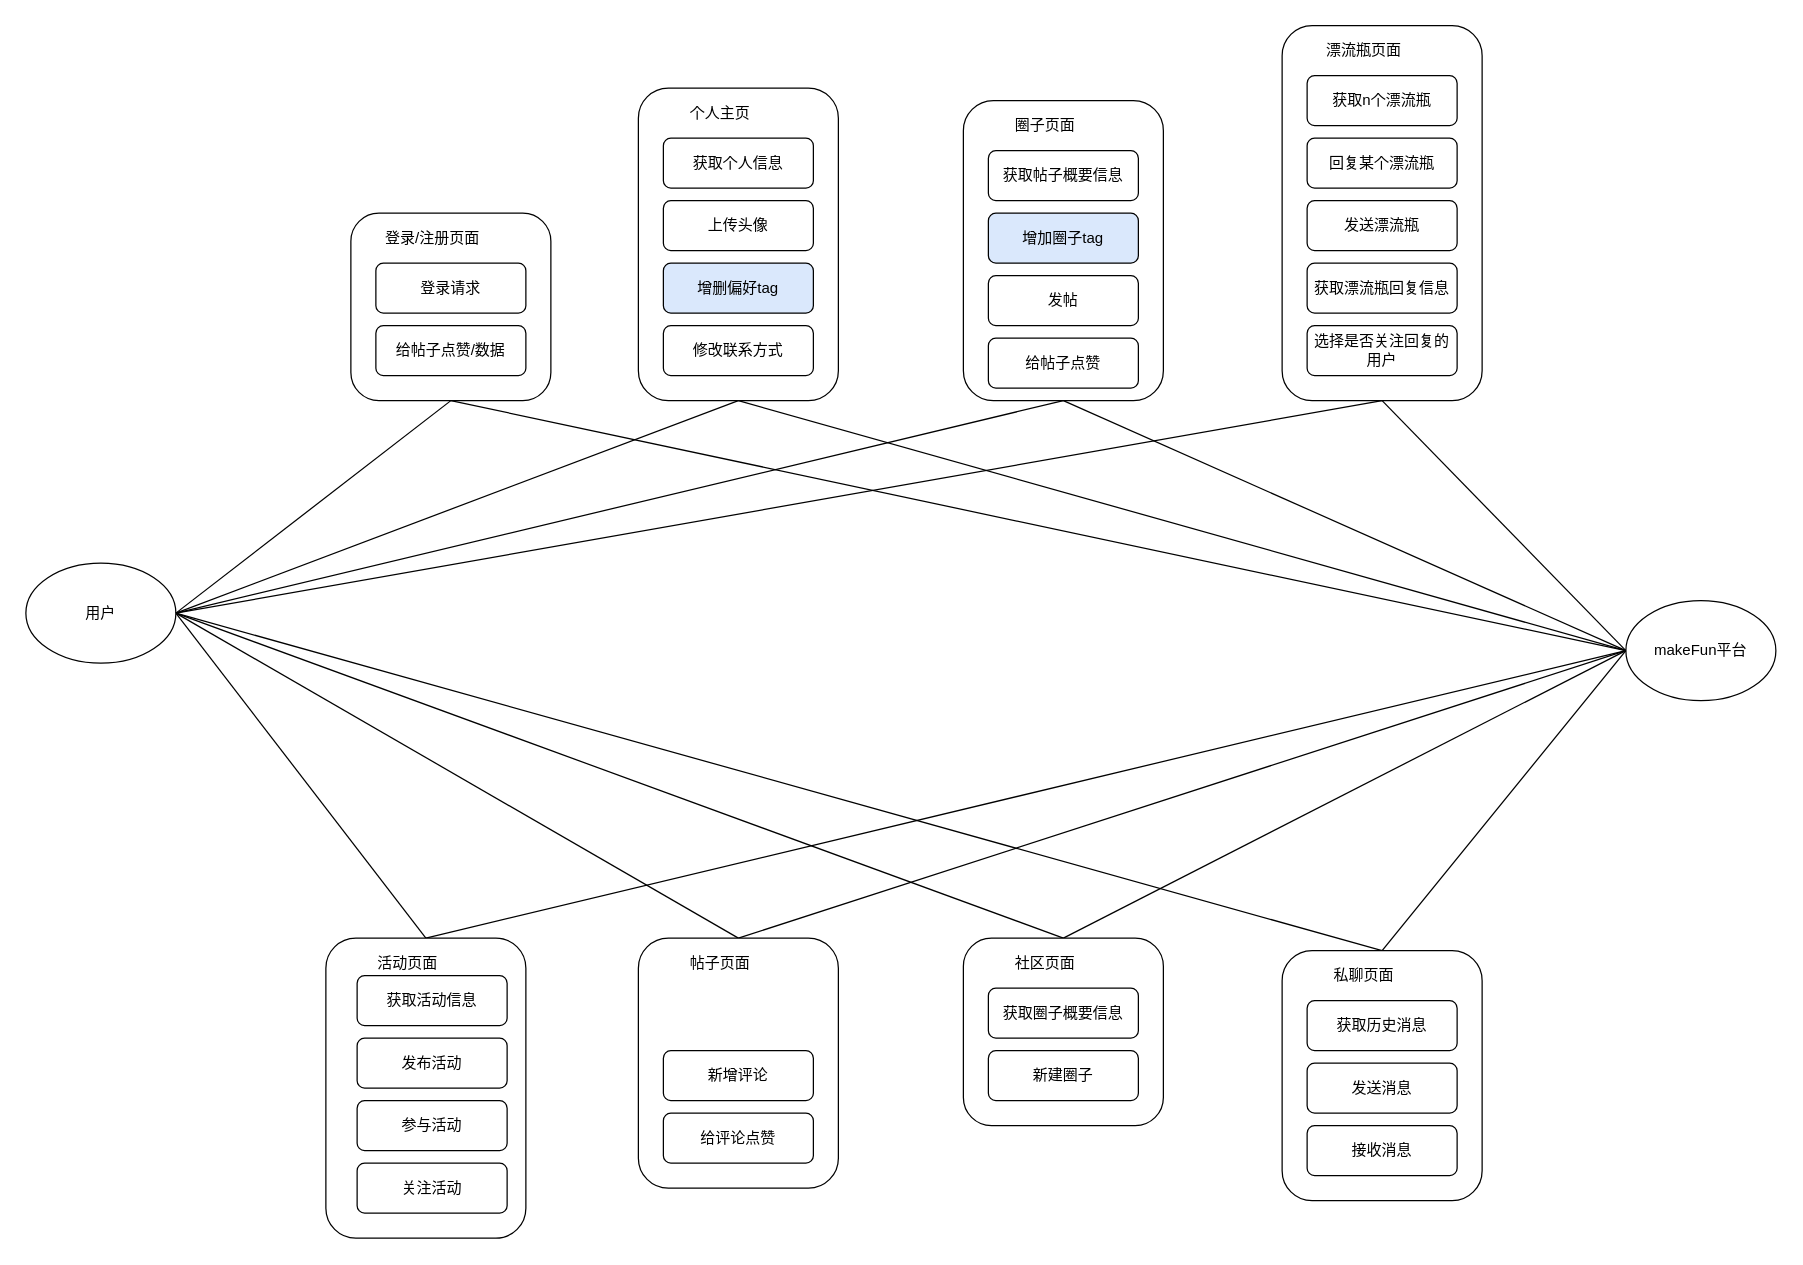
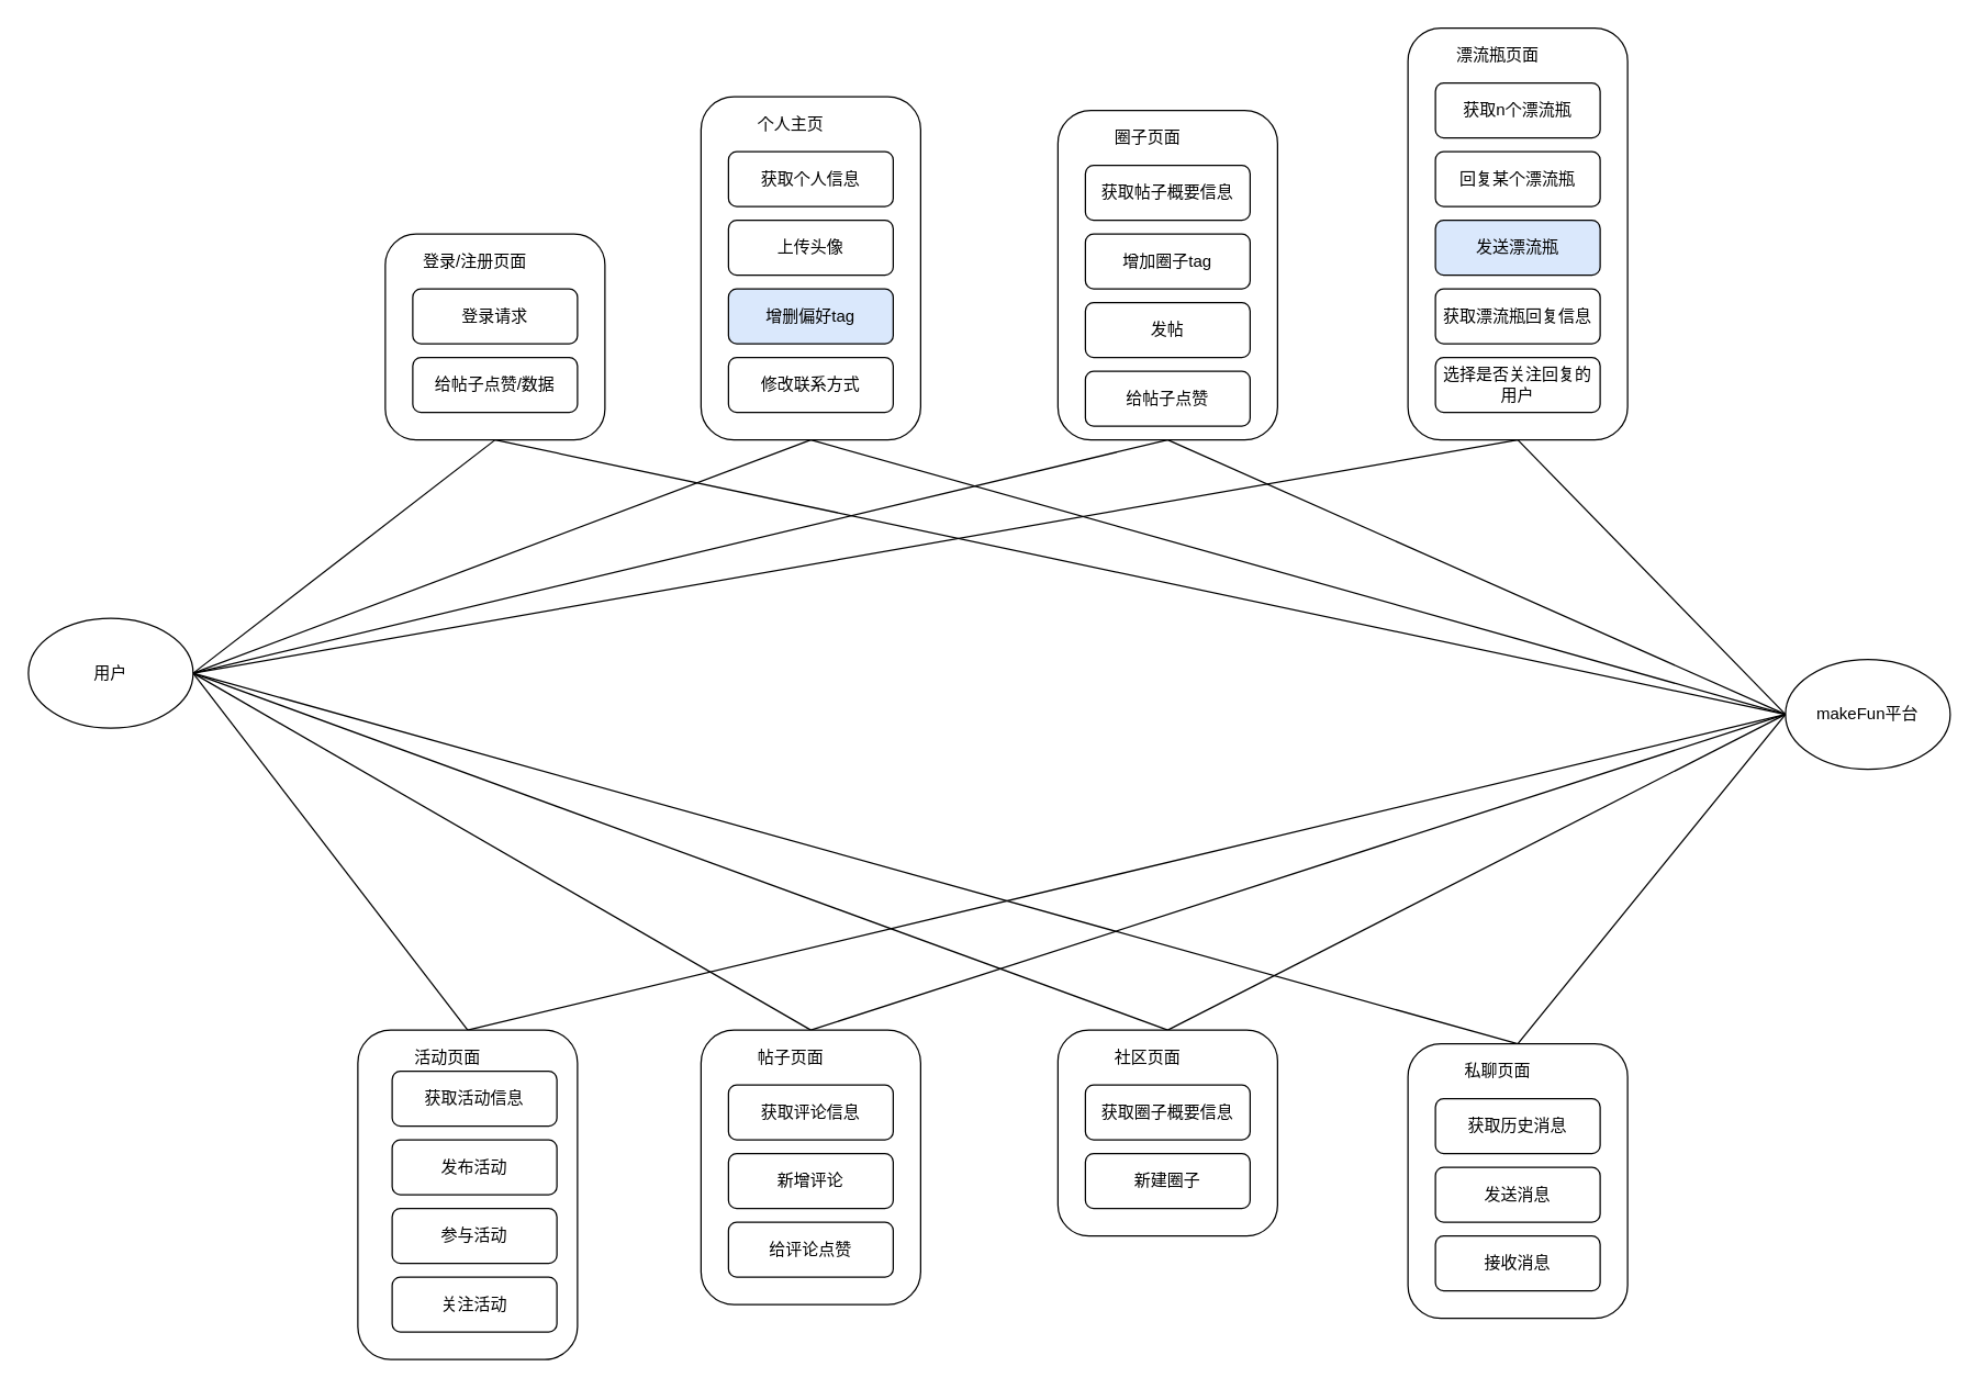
  <mxCell id="0" />
  <mxCell id="1" parent="0" />
  <mxCell id="2" style="edgeStyle=none;rounded=0;orthogonalLoop=1;jettySize=auto;html=1;exitX=1;exitY=0.5;exitDx=0;exitDy=0;entryX=0.5;entryY=0;entryDx=0;entryDy=0;endArrow=none;endFill=0;" edge="1" parent="1" source="6" target="57"><mxGeometry relative="1" as="geometry" /></mxCell>
  <mxCell id="3" style="edgeStyle=none;rounded=0;orthogonalLoop=1;jettySize=auto;html=1;exitX=1;exitY=0.5;exitDx=0;exitDy=0;entryX=0.5;entryY=0;entryDx=0;entryDy=0;endArrow=none;endFill=0;" edge="1" parent="1" source="6" target="36"><mxGeometry relative="1" as="geometry" /></mxCell>
  <mxCell id="4" style="edgeStyle=none;rounded=0;orthogonalLoop=1;jettySize=auto;html=1;exitX=1;exitY=0.5;exitDx=0;exitDy=0;entryX=0.5;entryY=0;entryDx=0;entryDy=0;endArrow=none;endFill=0;" edge="1" parent="1" source="6" target="24"><mxGeometry relative="1" as="geometry" /></mxCell>
  <mxCell id="5" style="edgeStyle=none;rounded=0;orthogonalLoop=1;jettySize=auto;html=1;exitX=1;exitY=0.5;exitDx=0;exitDy=0;entryX=0.5;entryY=0;entryDx=0;entryDy=0;endArrow=none;endFill=0;" edge="1" parent="1" source="6" target="52"><mxGeometry relative="1" as="geometry" /></mxCell>
  <mxCell id="6" value="用户" style="ellipse;whiteSpace=wrap;html=1;" vertex="1" parent="1"><mxGeometry x="20" y="450" width="120" height="80" as="geometry" /></mxCell>
  <mxCell id="7" style="edgeStyle=none;rounded=0;orthogonalLoop=1;jettySize=auto;html=1;exitX=0;exitY=0.5;exitDx=0;exitDy=0;entryX=0.5;entryY=0;entryDx=0;entryDy=0;endArrow=none;endFill=0;" edge="1" parent="1" source="8" target="57"><mxGeometry relative="1" as="geometry" /></mxCell>
  <mxCell id="8" value="makeFun平台" style="ellipse;whiteSpace=wrap;html=1;" vertex="1" parent="1"><mxGeometry x="1300" y="480" width="120" height="80" as="geometry" /></mxCell>
  <mxCell id="9" style="edgeStyle=none;rounded=0;orthogonalLoop=1;jettySize=auto;html=1;exitX=0.5;exitY=1;exitDx=0;exitDy=0;endArrow=none;endFill=0;" edge="1" parent="1" source="11"><mxGeometry relative="1" as="geometry"><mxPoint x="140" y="490" as="targetPoint" /></mxGeometry></mxCell>
  <mxCell id="10" style="edgeStyle=none;rounded=0;orthogonalLoop=1;jettySize=auto;html=1;exitX=0.5;exitY=1;exitDx=0;exitDy=0;entryX=0;entryY=0.5;entryDx=0;entryDy=0;endArrow=none;endFill=0;" edge="1" parent="1" source="11" target="8"><mxGeometry relative="1" as="geometry" /></mxCell>
  <mxCell id="11" value="" style="rounded=1;whiteSpace=wrap;html=1;" vertex="1" parent="1"><mxGeometry x="280" y="170" width="160" height="150" as="geometry" /></mxCell>
  <mxCell id="12" value="登录请求" style="rounded=1;whiteSpace=wrap;html=1;" vertex="1" parent="1"><mxGeometry x="300" y="210" width="120" height="40" as="geometry" /></mxCell>
  <mxCell id="13" value="给帖子点赞/数据" style="rounded=1;whiteSpace=wrap;html=1;" vertex="1" parent="1"><mxGeometry x="300" y="260" width="120" height="40" as="geometry" /></mxCell>
  <mxCell id="14" value="登录/注册页面" style="text;html=1;align=center;verticalAlign=middle;resizable=0;points=[];autosize=1;strokeColor=none;fillColor=none;" vertex="1" parent="1"><mxGeometry x="300" y="180" width="90" height="20" as="geometry" /></mxCell>
  <mxCell id="15" style="edgeStyle=none;rounded=0;orthogonalLoop=1;jettySize=auto;html=1;exitX=0.5;exitY=1;exitDx=0;exitDy=0;entryX=1;entryY=0.5;entryDx=0;entryDy=0;endArrow=none;endFill=0;" edge="1" parent="1" source="17" target="6"><mxGeometry relative="1" as="geometry" /></mxCell>
  <mxCell id="16" style="edgeStyle=none;rounded=0;orthogonalLoop=1;jettySize=auto;html=1;exitX=0.5;exitY=1;exitDx=0;exitDy=0;entryX=0;entryY=0.5;entryDx=0;entryDy=0;endArrow=none;endFill=0;" edge="1" parent="1" source="17" target="8"><mxGeometry relative="1" as="geometry" /></mxCell>
  <mxCell id="17" value="" style="rounded=1;whiteSpace=wrap;html=1;" vertex="1" parent="1"><mxGeometry x="510" y="70" width="160" height="250" as="geometry" /></mxCell>
  <mxCell id="18" value="获取个人信息" style="rounded=1;whiteSpace=wrap;html=1;" vertex="1" parent="1"><mxGeometry x="530" y="110" width="120" height="40" as="geometry" /></mxCell>
  <mxCell id="19" value="上传头像" style="rounded=1;whiteSpace=wrap;html=1;" vertex="1" parent="1"><mxGeometry x="530" y="160" width="120" height="40" as="geometry" /></mxCell>
  <mxCell id="20" value="个人主页" style="text;html=1;align=center;verticalAlign=middle;resizable=0;points=[];autosize=1;strokeColor=none;fillColor=none;" vertex="1" parent="1"><mxGeometry x="545" y="80" width="60" height="20" as="geometry" /></mxCell>
  <mxCell id="21" value="增删偏好tag" style="rounded=1;whiteSpace=wrap;html=1;fillColor=#dae8fc;" vertex="1" parent="1"><mxGeometry x="530" y="210" width="120" height="40" as="geometry" /></mxCell>
  <mxCell id="22" value="修改联系方式" style="rounded=1;whiteSpace=wrap;html=1;" vertex="1" parent="1"><mxGeometry x="530" y="260" width="120" height="40" as="geometry" /></mxCell>
  <mxCell id="23" style="edgeStyle=none;rounded=0;orthogonalLoop=1;jettySize=auto;html=1;exitX=0.5;exitY=0;exitDx=0;exitDy=0;entryX=0;entryY=0.5;entryDx=0;entryDy=0;endArrow=none;endFill=0;" edge="1" parent="1" source="24" target="8"><mxGeometry relative="1" as="geometry" /></mxCell>
  <mxCell id="24" value="" style="rounded=1;whiteSpace=wrap;html=1;" vertex="1" parent="1"><mxGeometry x="770" y="750" width="160" height="150" as="geometry" /></mxCell>
  <mxCell id="25" value="获取圈子概要信息" style="rounded=1;whiteSpace=wrap;html=1;" vertex="1" parent="1"><mxGeometry x="790" y="790" width="120" height="40" as="geometry" /></mxCell>
  <mxCell id="26" value="社区页面" style="text;html=1;align=center;verticalAlign=middle;resizable=0;points=[];autosize=1;strokeColor=none;fillColor=none;" vertex="1" parent="1"><mxGeometry x="805" y="760" width="60" height="20" as="geometry" /></mxCell>
  <mxCell id="27" style="edgeStyle=none;rounded=0;orthogonalLoop=1;jettySize=auto;html=1;exitX=0.5;exitY=1;exitDx=0;exitDy=0;entryX=1;entryY=0.5;entryDx=0;entryDy=0;endArrow=none;endFill=0;" edge="1" parent="1" source="29" target="6"><mxGeometry relative="1" as="geometry" /></mxCell>
  <mxCell id="28" style="edgeStyle=none;rounded=0;orthogonalLoop=1;jettySize=auto;html=1;exitX=0.5;exitY=1;exitDx=0;exitDy=0;entryX=0;entryY=0.5;entryDx=0;entryDy=0;endArrow=none;endFill=0;" edge="1" parent="1" source="29" target="8"><mxGeometry relative="1" as="geometry" /></mxCell>
  <mxCell id="29" value="" style="rounded=1;whiteSpace=wrap;html=1;" vertex="1" parent="1"><mxGeometry x="770" y="80" width="160" height="240" as="geometry" /></mxCell>
  <mxCell id="30" value="获取帖子概要信息" style="rounded=1;whiteSpace=wrap;html=1;" vertex="1" parent="1"><mxGeometry x="790" y="120" width="120" height="40" as="geometry" /></mxCell>
- <mxCell id="31" value="增加圈子tag" style="rounded=1;whiteSpace=wrap;html=1;fillColor=#dae8fc;" vertex="1" parent="1"><mxGeometry x="790" y="170" width="120" height="40" as="geometry" /></mxCell>
+ <mxCell id="31" value="增加圈子tag" style="rounded=1;whiteSpace=wrap;html=1;" vertex="1" parent="1"><mxGeometry x="790" y="170" width="120" height="40" as="geometry" /></mxCell>
  <mxCell id="32" value="圈子页面" style="text;html=1;align=center;verticalAlign=middle;resizable=0;points=[];autosize=1;strokeColor=none;fillColor=none;" vertex="1" parent="1"><mxGeometry x="805" y="90" width="60" height="20" as="geometry" /></mxCell>
  <mxCell id="33" value="新建圈子" style="rounded=1;whiteSpace=wrap;html=1;" vertex="1" parent="1"><mxGeometry x="790" y="840" width="120" height="40" as="geometry" /></mxCell>
  <mxCell id="34" value="发帖" style="rounded=1;whiteSpace=wrap;html=1;" vertex="1" parent="1"><mxGeometry x="790" y="220" width="120" height="40" as="geometry" /></mxCell>
  <mxCell id="35" style="edgeStyle=none;rounded=0;orthogonalLoop=1;jettySize=auto;html=1;exitX=0.5;exitY=0;exitDx=0;exitDy=0;entryX=0;entryY=0.5;entryDx=0;entryDy=0;endArrow=none;endFill=0;" edge="1" parent="1" source="36" target="8"><mxGeometry relative="1" as="geometry" /></mxCell>
  <mxCell id="36" value="" style="rounded=1;whiteSpace=wrap;html=1;" vertex="1" parent="1"><mxGeometry x="510" y="750" width="160" height="200" as="geometry" /></mxCell>
+ <mxCell id="37" value="获取评论信息" style="rounded=1;whiteSpace=wrap;html=1;" vertex="1" parent="1"><mxGeometry x="530" y="790" width="120" height="40" as="geometry" /></mxCell>
  <mxCell id="38" value="新增评论" style="rounded=1;whiteSpace=wrap;html=1;" vertex="1" parent="1"><mxGeometry x="530" y="840" width="120" height="40" as="geometry" /></mxCell>
  <mxCell id="39" value="帖子页面" style="text;html=1;align=center;verticalAlign=middle;resizable=0;points=[];autosize=1;strokeColor=none;fillColor=none;" vertex="1" parent="1"><mxGeometry x="545" y="760" width="60" height="20" as="geometry" /></mxCell>
  <mxCell id="40" value="给评论点赞" style="rounded=1;whiteSpace=wrap;html=1;" vertex="1" parent="1"><mxGeometry x="530" y="890" width="120" height="40" as="geometry" /></mxCell>
  <mxCell id="41" value="给帖子点赞" style="rounded=1;whiteSpace=wrap;html=1;" vertex="1" parent="1"><mxGeometry x="790" y="270" width="120" height="40" as="geometry" /></mxCell>
  <mxCell id="42" style="edgeStyle=none;rounded=0;orthogonalLoop=1;jettySize=auto;html=1;exitX=0.5;exitY=1;exitDx=0;exitDy=0;entryX=1;entryY=0.5;entryDx=0;entryDy=0;endArrow=none;endFill=0;" edge="1" parent="1" source="44" target="6"><mxGeometry relative="1" as="geometry" /></mxCell>
  <mxCell id="43" style="edgeStyle=none;rounded=0;orthogonalLoop=1;jettySize=auto;html=1;exitX=0.5;exitY=1;exitDx=0;exitDy=0;entryX=0;entryY=0.5;entryDx=0;entryDy=0;endArrow=none;endFill=0;" edge="1" parent="1" source="44" target="8"><mxGeometry relative="1" as="geometry" /></mxCell>
  <mxCell id="44" value="" style="rounded=1;whiteSpace=wrap;html=1;" vertex="1" parent="1"><mxGeometry x="1025" y="20" width="160" height="300" as="geometry" /></mxCell>
  <mxCell id="45" value="获取n个漂流瓶" style="rounded=1;whiteSpace=wrap;html=1;" vertex="1" parent="1"><mxGeometry x="1045" y="60" width="120" height="40" as="geometry" /></mxCell>
  <mxCell id="46" value="回复某个漂流瓶" style="rounded=1;whiteSpace=wrap;html=1;" vertex="1" parent="1"><mxGeometry x="1045" y="110" width="120" height="40" as="geometry" /></mxCell>
  <mxCell id="47" value="漂流瓶页面" style="text;html=1;align=center;verticalAlign=middle;resizable=0;points=[];autosize=1;strokeColor=none;fillColor=none;" vertex="1" parent="1"><mxGeometry x="1050" y="30" width="80" height="20" as="geometry" /></mxCell>
- <mxCell id="48" value="发送漂流瓶" style="rounded=1;whiteSpace=wrap;html=1;" vertex="1" parent="1"><mxGeometry x="1045" y="160" width="120" height="40" as="geometry" /></mxCell>
+ <mxCell id="48" value="发送漂流瓶" style="rounded=1;whiteSpace=wrap;html=1;fillColor=#dae8fc;" vertex="1" parent="1"><mxGeometry x="1045" y="160" width="120" height="40" as="geometry" /></mxCell>
  <mxCell id="49" value="获取漂流瓶回复信息" style="rounded=1;whiteSpace=wrap;html=1;" vertex="1" parent="1"><mxGeometry x="1045" y="210" width="120" height="40" as="geometry" /></mxCell>
  <mxCell id="50" value="选择是否关注回复的用户" style="rounded=1;whiteSpace=wrap;html=1;" vertex="1" parent="1"><mxGeometry x="1045" y="260" width="120" height="40" as="geometry" /></mxCell>
  <mxCell id="51" style="edgeStyle=none;rounded=0;orthogonalLoop=1;jettySize=auto;html=1;exitX=0.5;exitY=0;exitDx=0;exitDy=0;entryX=0;entryY=0.5;entryDx=0;entryDy=0;endArrow=none;endFill=0;" edge="1" parent="1" source="52" target="8"><mxGeometry relative="1" as="geometry" /></mxCell>
  <mxCell id="52" value="" style="rounded=1;whiteSpace=wrap;html=1;" vertex="1" parent="1"><mxGeometry x="1025" y="760" width="160" height="200" as="geometry" /></mxCell>
  <mxCell id="53" value="获取历史消息" style="rounded=1;whiteSpace=wrap;html=1;" vertex="1" parent="1"><mxGeometry x="1045" y="800" width="120" height="40" as="geometry" /></mxCell>
  <mxCell id="54" value="发送消息" style="rounded=1;whiteSpace=wrap;html=1;" vertex="1" parent="1"><mxGeometry x="1045" y="850" width="120" height="40" as="geometry" /></mxCell>
  <mxCell id="55" value="私聊页面" style="text;html=1;align=center;verticalAlign=middle;resizable=0;points=[];autosize=1;strokeColor=none;fillColor=none;" vertex="1" parent="1"><mxGeometry x="1060" y="770" width="60" height="20" as="geometry" /></mxCell>
  <mxCell id="56" value="接收消息" style="rounded=1;whiteSpace=wrap;html=1;" vertex="1" parent="1"><mxGeometry x="1045" y="900" width="120" height="40" as="geometry" /></mxCell>
  <mxCell id="57" value="" style="rounded=1;whiteSpace=wrap;html=1;" vertex="1" parent="1"><mxGeometry x="260" y="750" width="160" height="240" as="geometry" /></mxCell>
  <mxCell id="58" value="获取活动信息" style="rounded=1;whiteSpace=wrap;html=1;" vertex="1" parent="1"><mxGeometry x="285" y="780" width="120" height="40" as="geometry" /></mxCell>
  <mxCell id="59" value="发布活动" style="rounded=1;whiteSpace=wrap;html=1;" vertex="1" parent="1"><mxGeometry x="285" y="830" width="120" height="40" as="geometry" /></mxCell>
  <mxCell id="60" value="活动页面" style="text;html=1;align=center;verticalAlign=middle;resizable=0;points=[];autosize=1;strokeColor=none;fillColor=none;" vertex="1" parent="1"><mxGeometry x="295" y="760" width="60" height="20" as="geometry" /></mxCell>
  <mxCell id="61" value="参与活动" style="rounded=1;whiteSpace=wrap;html=1;" vertex="1" parent="1"><mxGeometry x="285" y="880" width="120" height="40" as="geometry" /></mxCell>
  <mxCell id="62" value="关注活动" style="rounded=1;whiteSpace=wrap;html=1;" vertex="1" parent="1"><mxGeometry x="285" y="930" width="120" height="40" as="geometry" /></mxCell>
